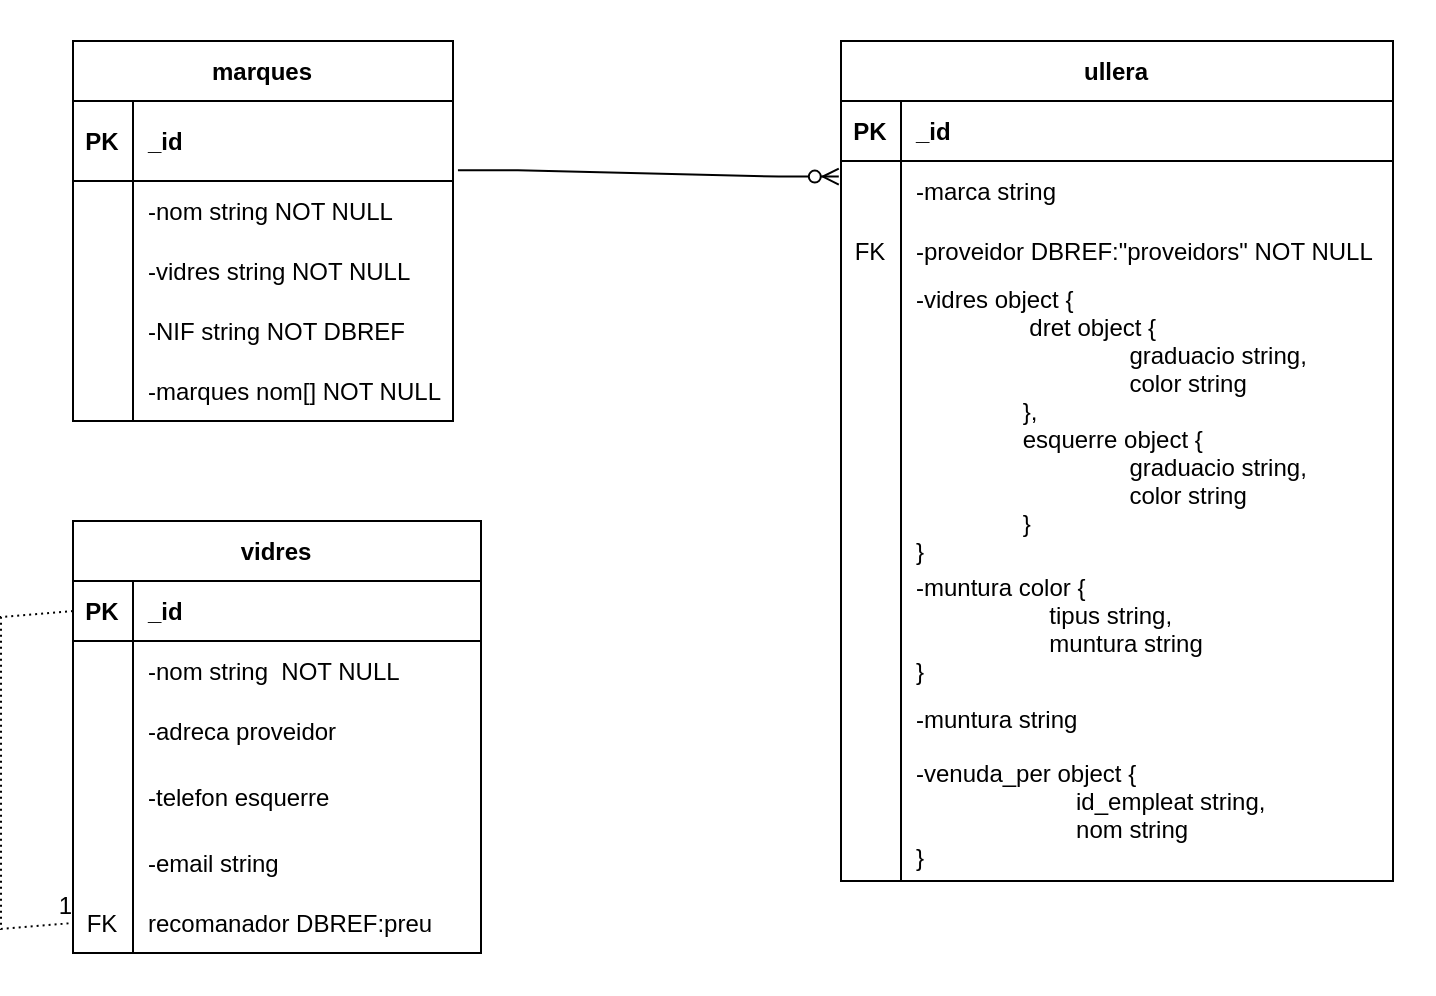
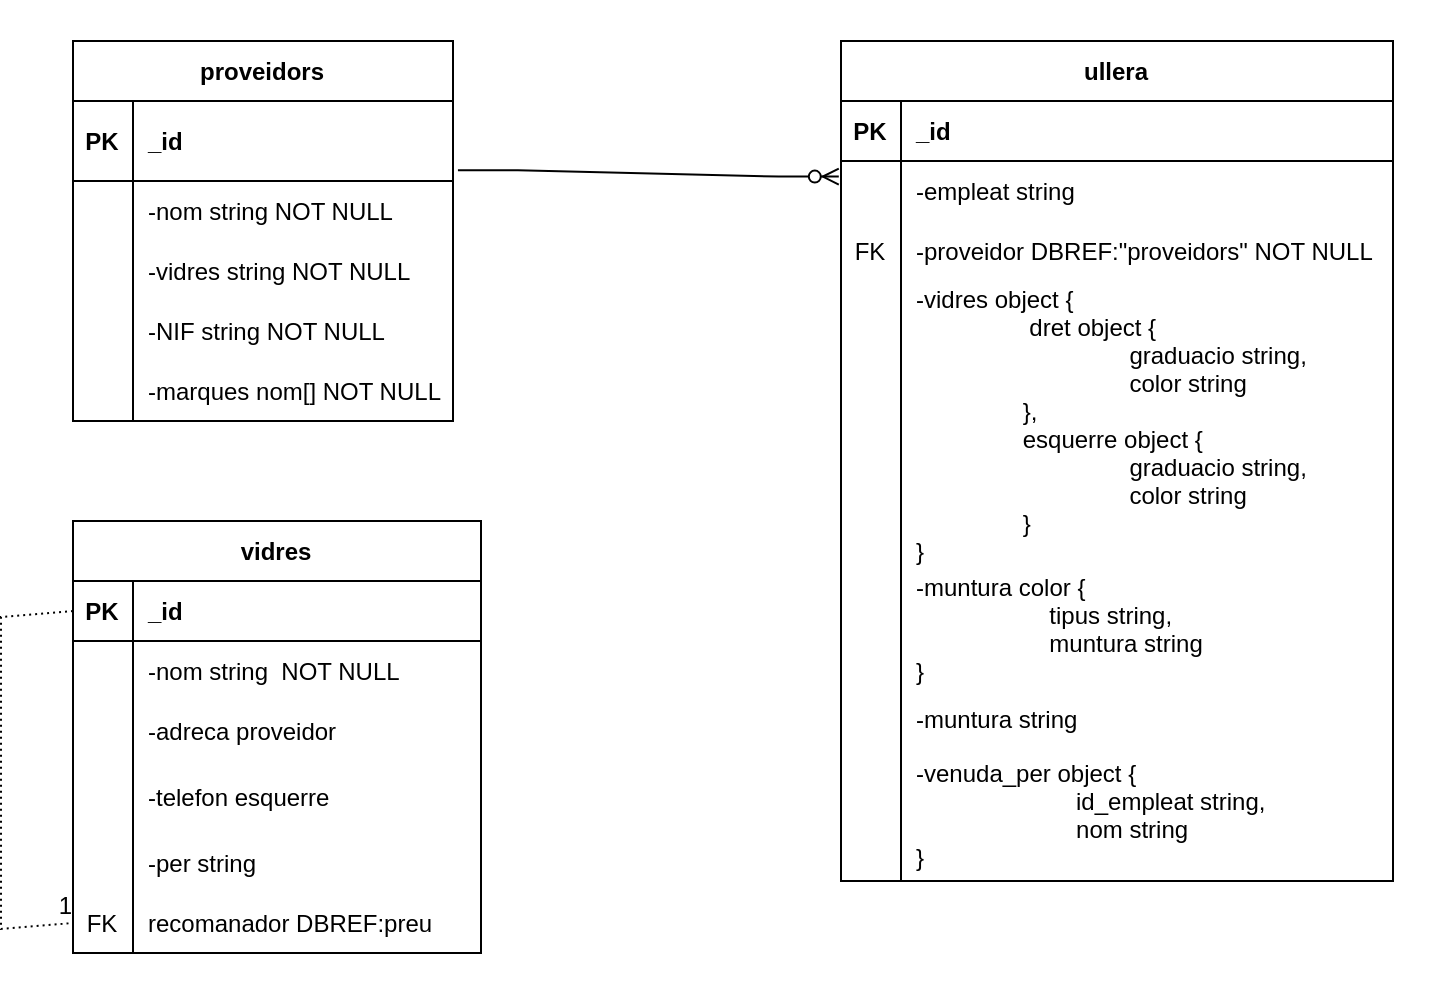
  <mxCell id="0" />
  <mxCell id="1" parent="0" />
- <mxCell id="2" value="marques" style="shape=table;startSize=30;container=1;collapsible=1;childLayout=tableLayout;fixedRows=1;rowLines=0;fontStyle=1;align=center;resizeLast=1;" parent="1" vertex="1"><mxGeometry x="20" y="20" width="190" height="190" as="geometry" /></mxCell>
+ <mxCell id="2" value="proveidors" style="shape=table;startSize=30;container=1;collapsible=1;childLayout=tableLayout;fixedRows=1;rowLines=0;fontStyle=1;align=center;resizeLast=1;" parent="1" vertex="1"><mxGeometry x="20" y="20" width="190" height="190" as="geometry" /></mxCell>
  <mxCell id="3" value="" style="shape=tableRow;horizontal=0;startSize=0;swimlaneHead=0;swimlaneBody=0;fillColor=none;collapsible=0;dropTarget=0;points=[[0,0.5],[1,0.5]];portConstraint=eastwest;top=0;left=0;right=0;bottom=1;" parent="2" vertex="1"><mxGeometry y="30" width="190" height="40" as="geometry" /></mxCell>
  <mxCell id="4" value="PK" style="shape=partialRectangle;connectable=0;fillColor=none;top=0;left=0;bottom=0;right=0;fontStyle=1;overflow=hidden;" parent="3" vertex="1"><mxGeometry width="30" height="40" as="geometry"><mxRectangle width="30" height="40" as="alternateBounds" /></mxGeometry></mxCell>
  <mxCell id="5" value="_id" style="shape=partialRectangle;connectable=0;fillColor=none;top=0;left=0;bottom=0;right=0;align=left;spacingLeft=6;fontStyle=1;overflow=hidden;" parent="3" vertex="1"><mxGeometry x="30" width="160" height="40" as="geometry"><mxRectangle width="160" height="40" as="alternateBounds" /></mxGeometry></mxCell>
  <mxCell id="6" value="" style="shape=tableRow;horizontal=0;startSize=0;swimlaneHead=0;swimlaneBody=0;fillColor=none;collapsible=0;dropTarget=0;points=[[0,0.5],[1,0.5]];portConstraint=eastwest;top=0;left=0;right=0;bottom=0;" parent="2" vertex="1"><mxGeometry y="70" width="190" height="30" as="geometry" /></mxCell>
  <mxCell id="7" value="" style="shape=partialRectangle;connectable=0;fillColor=none;top=0;left=0;bottom=0;right=0;editable=1;overflow=hidden;" parent="6" vertex="1"><mxGeometry width="30" height="30" as="geometry"><mxRectangle width="30" height="30" as="alternateBounds" /></mxGeometry></mxCell>
  <mxCell id="8" value="-nom string NOT NULL" style="shape=partialRectangle;connectable=0;fillColor=none;top=0;left=0;bottom=0;right=0;align=left;spacingLeft=6;overflow=hidden;" parent="6" vertex="1"><mxGeometry x="30" width="160" height="30" as="geometry"><mxRectangle width="160" height="30" as="alternateBounds" /></mxGeometry></mxCell>
  <mxCell id="9" value="" style="shape=tableRow;horizontal=0;startSize=0;swimlaneHead=0;swimlaneBody=0;fillColor=none;collapsible=0;dropTarget=0;points=[[0,0.5],[1,0.5]];portConstraint=eastwest;top=0;left=0;right=0;bottom=0;" parent="2" vertex="1"><mxGeometry y="100" width="190" height="30" as="geometry" /></mxCell>
  <mxCell id="10" value="" style="shape=partialRectangle;connectable=0;fillColor=none;top=0;left=0;bottom=0;right=0;editable=1;overflow=hidden;" parent="9" vertex="1"><mxGeometry width="30" height="30" as="geometry"><mxRectangle width="30" height="30" as="alternateBounds" /></mxGeometry></mxCell>
  <mxCell id="11" value="-vidres string NOT NULL" style="shape=partialRectangle;connectable=0;fillColor=none;top=0;left=0;bottom=0;right=0;align=left;spacingLeft=6;overflow=hidden;" parent="9" vertex="1"><mxGeometry x="30" width="160" height="30" as="geometry"><mxRectangle width="160" height="30" as="alternateBounds" /></mxGeometry></mxCell>
  <mxCell id="12" value="" style="shape=tableRow;horizontal=0;startSize=0;swimlaneHead=0;swimlaneBody=0;fillColor=none;collapsible=0;dropTarget=0;points=[[0,0.5],[1,0.5]];portConstraint=eastwest;top=0;left=0;right=0;bottom=0;" parent="2" vertex="1"><mxGeometry y="130" width="190" height="30" as="geometry" /></mxCell>
  <mxCell id="13" value="" style="shape=partialRectangle;connectable=0;fillColor=none;top=0;left=0;bottom=0;right=0;editable=1;overflow=hidden;" parent="12" vertex="1"><mxGeometry width="30" height="30" as="geometry"><mxRectangle width="30" height="30" as="alternateBounds" /></mxGeometry></mxCell>
- <mxCell id="14" value="-NIF string NOT DBREF" style="shape=partialRectangle;connectable=0;fillColor=none;top=0;left=0;bottom=0;right=0;align=left;spacingLeft=6;overflow=hidden;" parent="12" vertex="1"><mxGeometry x="30" width="160" height="30" as="geometry"><mxRectangle width="160" height="30" as="alternateBounds" /></mxGeometry></mxCell>
+ <mxCell id="14" value="-NIF string NOT NULL" style="shape=partialRectangle;connectable=0;fillColor=none;top=0;left=0;bottom=0;right=0;align=left;spacingLeft=6;overflow=hidden;" parent="12" vertex="1"><mxGeometry x="30" width="160" height="30" as="geometry"><mxRectangle width="160" height="30" as="alternateBounds" /></mxGeometry></mxCell>
  <mxCell id="15" value="" style="shape=tableRow;horizontal=0;startSize=0;swimlaneHead=0;swimlaneBody=0;fillColor=none;collapsible=0;dropTarget=0;points=[[0,0.5],[1,0.5]];portConstraint=eastwest;top=0;left=0;right=0;bottom=0;" parent="2" vertex="1"><mxGeometry y="160" width="190" height="30" as="geometry" /></mxCell>
  <mxCell id="16" value="" style="shape=partialRectangle;connectable=0;fillColor=none;top=0;left=0;bottom=0;right=0;editable=1;overflow=hidden;" parent="15" vertex="1"><mxGeometry width="30" height="30" as="geometry"><mxRectangle width="30" height="30" as="alternateBounds" /></mxGeometry></mxCell>
  <mxCell id="17" value="-marques nom[] NOT NULL" style="shape=partialRectangle;connectable=0;fillColor=none;top=0;left=0;bottom=0;right=0;align=left;spacingLeft=6;overflow=hidden;" parent="15" vertex="1"><mxGeometry x="30" width="160" height="30" as="geometry"><mxRectangle width="160" height="30" as="alternateBounds" /></mxGeometry></mxCell>
  <mxCell id="18" value="ullera" style="shape=table;startSize=30;container=1;collapsible=1;childLayout=tableLayout;fixedRows=1;rowLines=0;fontStyle=1;align=center;resizeLast=1;perimeterSpacing=1;" parent="1" vertex="1"><mxGeometry x="404" y="20" width="276" height="420" as="geometry" /></mxCell>
  <mxCell id="19" value="" style="shape=tableRow;horizontal=0;startSize=0;swimlaneHead=0;swimlaneBody=0;fillColor=none;collapsible=0;dropTarget=0;points=[[0,0.5],[1,0.5]];portConstraint=eastwest;top=0;left=0;right=0;bottom=1;" parent="18" vertex="1"><mxGeometry y="30" width="276" height="30" as="geometry" /></mxCell>
  <mxCell id="20" value="PK" style="shape=partialRectangle;connectable=0;fillColor=none;top=0;left=0;bottom=0;right=0;fontStyle=1;overflow=hidden;" parent="19" vertex="1"><mxGeometry width="30" height="30" as="geometry"><mxRectangle width="30" height="30" as="alternateBounds" /></mxGeometry></mxCell>
  <mxCell id="21" value="_id" style="shape=partialRectangle;connectable=0;fillColor=none;top=0;left=0;bottom=0;right=0;align=left;spacingLeft=6;fontStyle=1;overflow=hidden;" parent="19" vertex="1"><mxGeometry x="30" width="246" height="30" as="geometry"><mxRectangle width="246" height="30" as="alternateBounds" /></mxGeometry></mxCell>
  <mxCell id="22" value="" style="shape=tableRow;horizontal=0;startSize=0;swimlaneHead=0;swimlaneBody=0;fillColor=none;collapsible=0;dropTarget=0;points=[[0,0.5],[1,0.5]];portConstraint=eastwest;top=0;left=0;right=0;bottom=0;" parent="18" vertex="1"><mxGeometry y="60" width="276" height="30" as="geometry" /></mxCell>
  <mxCell id="23" value="" style="shape=partialRectangle;connectable=0;fillColor=none;top=0;left=0;bottom=0;right=0;editable=1;overflow=hidden;" parent="22" vertex="1"><mxGeometry width="30" height="30" as="geometry"><mxRectangle width="30" height="30" as="alternateBounds" /></mxGeometry></mxCell>
- <mxCell id="24" value="-marca string" style="shape=partialRectangle;connectable=0;fillColor=none;top=0;left=0;bottom=0;right=0;align=left;spacingLeft=6;overflow=hidden;perimeterSpacing=8;" parent="22" vertex="1"><mxGeometry x="30" width="246" height="30" as="geometry"><mxRectangle width="246" height="30" as="alternateBounds" /></mxGeometry></mxCell>
+ <mxCell id="24" value="-empleat string" style="shape=partialRectangle;connectable=0;fillColor=none;top=0;left=0;bottom=0;right=0;align=left;spacingLeft=6;overflow=hidden;perimeterSpacing=8;" parent="22" vertex="1"><mxGeometry x="30" width="246" height="30" as="geometry"><mxRectangle width="246" height="30" as="alternateBounds" /></mxGeometry></mxCell>
  <mxCell id="25" value="" style="shape=tableRow;horizontal=0;startSize=0;swimlaneHead=0;swimlaneBody=0;fillColor=none;collapsible=0;dropTarget=0;points=[[0,0.5],[1,0.5]];portConstraint=eastwest;top=0;left=0;right=0;bottom=0;perimeterSpacing=8;" parent="18" vertex="1"><mxGeometry y="90" width="276" height="30" as="geometry" /></mxCell>
  <mxCell id="26" value="FK" style="shape=partialRectangle;connectable=0;fillColor=none;top=0;left=0;bottom=0;right=0;editable=1;overflow=hidden;" parent="25" vertex="1"><mxGeometry width="30" height="30" as="geometry"><mxRectangle width="30" height="30" as="alternateBounds" /></mxGeometry></mxCell>
  <mxCell id="27" value="-proveidor DBREF:&quot;proveidors&quot; NOT NULL" style="shape=partialRectangle;connectable=0;fillColor=none;top=0;left=0;bottom=0;right=0;align=left;spacingLeft=6;overflow=hidden;" parent="25" vertex="1"><mxGeometry x="30" width="246" height="30" as="geometry"><mxRectangle width="246" height="30" as="alternateBounds" /></mxGeometry></mxCell>
  <mxCell id="28" value="" style="shape=tableRow;horizontal=0;startSize=0;swimlaneHead=0;swimlaneBody=0;fillColor=none;collapsible=0;dropTarget=0;points=[[0,0.5],[1,0.5]];portConstraint=eastwest;top=0;left=0;right=0;bottom=0;" parent="18" vertex="1"><mxGeometry y="120" width="276" height="144" as="geometry" /></mxCell>
  <mxCell id="29" value="" style="shape=partialRectangle;connectable=0;fillColor=none;top=0;left=0;bottom=0;right=0;editable=1;overflow=hidden;perimeterSpacing=2;" parent="28" vertex="1"><mxGeometry width="30" height="144" as="geometry"><mxRectangle width="30" height="144" as="alternateBounds" /></mxGeometry></mxCell>
  <mxCell id="30" value="-vidres object {&#10;                 dret object {&#10;                                graduacio string,&#10;                                color string&#10;                },&#10;                esquerre object {&#10;                                graduacio string,&#10;                                color string&#10;                }&#10;}" style="shape=partialRectangle;connectable=0;fillColor=none;top=0;left=0;bottom=0;right=0;align=left;spacingLeft=6;overflow=hidden;strokeColor=default;perimeterSpacing=2;" parent="28" vertex="1"><mxGeometry x="30" width="246" height="144" as="geometry"><mxRectangle width="246" height="144" as="alternateBounds" /></mxGeometry></mxCell>
  <mxCell id="31" value="" style="shape=tableRow;horizontal=0;startSize=0;swimlaneHead=0;swimlaneBody=0;fillColor=none;collapsible=0;dropTarget=0;points=[[0,0.5],[1,0.5]];portConstraint=eastwest;top=0;left=0;right=0;bottom=0;" parent="18" vertex="1"><mxGeometry y="264" width="276" height="60" as="geometry" /></mxCell>
  <mxCell id="32" value="" style="shape=partialRectangle;connectable=0;fillColor=none;top=0;left=0;bottom=0;right=0;editable=1;overflow=hidden;" parent="31" vertex="1"><mxGeometry width="30" height="60" as="geometry"><mxRectangle width="30" height="60" as="alternateBounds" /></mxGeometry></mxCell>
  <mxCell id="33" value="-muntura color {&#10;                    tipus string,&#10;                    muntura string&#10;}" style="shape=partialRectangle;connectable=0;fillColor=none;top=0;left=0;bottom=0;right=0;align=left;spacingLeft=6;overflow=hidden;" parent="31" vertex="1"><mxGeometry x="30" width="246" height="60" as="geometry"><mxRectangle width="246" height="60" as="alternateBounds" /></mxGeometry></mxCell>
  <mxCell id="34" value="" style="shape=tableRow;horizontal=0;startSize=0;swimlaneHead=0;swimlaneBody=0;fillColor=none;collapsible=0;dropTarget=0;points=[[0,0.5],[1,0.5]];portConstraint=eastwest;top=0;left=0;right=0;bottom=0;" parent="18" vertex="1"><mxGeometry y="324" width="276" height="30" as="geometry" /></mxCell>
  <mxCell id="35" value="" style="shape=partialRectangle;connectable=0;fillColor=none;top=0;left=0;bottom=0;right=0;editable=1;overflow=hidden;" parent="34" vertex="1"><mxGeometry width="30" height="30" as="geometry"><mxRectangle width="30" height="30" as="alternateBounds" /></mxGeometry></mxCell>
  <mxCell id="36" value="-muntura string" style="shape=partialRectangle;connectable=0;fillColor=none;top=0;left=0;bottom=0;right=0;align=left;spacingLeft=6;overflow=hidden;" parent="34" vertex="1"><mxGeometry x="30" width="246" height="30" as="geometry"><mxRectangle width="246" height="30" as="alternateBounds" /></mxGeometry></mxCell>
  <mxCell id="37" value="" style="shape=tableRow;horizontal=0;startSize=0;swimlaneHead=0;swimlaneBody=0;fillColor=none;collapsible=0;dropTarget=0;points=[[0,0.5],[1,0.5]];portConstraint=eastwest;top=0;left=0;right=0;bottom=0;" vertex="1" parent="18"><mxGeometry y="354" width="276" height="66" as="geometry" /></mxCell>
  <mxCell id="38" value="" style="shape=partialRectangle;connectable=0;fillColor=none;top=0;left=0;bottom=0;right=0;editable=1;overflow=hidden;" vertex="1" parent="37"><mxGeometry width="30" height="66" as="geometry"><mxRectangle width="30" height="66" as="alternateBounds" /></mxGeometry></mxCell>
  <mxCell id="39" value="-venuda_per object {&#10;                        id_empleat string,&#10;                        nom string&#10;}" style="shape=partialRectangle;connectable=0;fillColor=none;top=0;left=0;bottom=0;right=0;align=left;spacingLeft=6;overflow=hidden;" vertex="1" parent="37"><mxGeometry x="30" width="246" height="66" as="geometry"><mxRectangle width="246" height="66" as="alternateBounds" /></mxGeometry></mxCell>
  <mxCell id="40" value="" style="edgeStyle=entityRelationEdgeStyle;fontSize=12;html=1;endArrow=ERzeroToMany;endFill=1;rounded=0;entryX=-0.004;entryY=0.26;entryDx=0;entryDy=0;entryPerimeter=0;exitX=1.013;exitY=0.865;exitDx=0;exitDy=0;exitPerimeter=0;" parent="1" source="3" target="22" edge="1"><mxGeometry width="100" height="100" relative="1" as="geometry"><mxPoint x="140" y="672" as="sourcePoint" /><mxPoint x="240" y="572" as="targetPoint" /></mxGeometry></mxCell>
  <mxCell id="41" value="vidres" style="shape=table;startSize=30;container=1;collapsible=1;childLayout=tableLayout;fixedRows=1;rowLines=0;fontStyle=1;align=center;resizeLast=1;rounded=0;" vertex="1" parent="1"><mxGeometry x="20" y="260" width="204" height="216" as="geometry" /></mxCell>
  <mxCell id="42" value="" style="shape=tableRow;horizontal=0;startSize=0;swimlaneHead=0;swimlaneBody=0;fillColor=none;collapsible=0;dropTarget=0;points=[[0,0.5],[1,0.5]];portConstraint=eastwest;top=0;left=0;right=0;bottom=1;" vertex="1" parent="41"><mxGeometry y="30" width="204" height="30" as="geometry" /></mxCell>
  <mxCell id="43" value="PK" style="shape=partialRectangle;connectable=0;fillColor=none;top=0;left=0;bottom=0;right=0;fontStyle=1;overflow=hidden;" vertex="1" parent="42"><mxGeometry width="30" height="30" as="geometry"><mxRectangle width="30" height="30" as="alternateBounds" /></mxGeometry></mxCell>
  <mxCell id="44" value="_id" style="shape=partialRectangle;connectable=0;fillColor=none;top=0;left=0;bottom=0;right=0;align=left;spacingLeft=6;fontStyle=1;overflow=hidden;" vertex="1" parent="42"><mxGeometry x="30" width="174" height="30" as="geometry"><mxRectangle width="174" height="30" as="alternateBounds" /></mxGeometry></mxCell>
  <mxCell id="45" value="" style="shape=tableRow;horizontal=0;startSize=0;swimlaneHead=0;swimlaneBody=0;fillColor=none;collapsible=0;dropTarget=0;points=[[0,0.5],[1,0.5]];portConstraint=eastwest;top=0;left=0;right=0;bottom=0;" vertex="1" parent="41"><mxGeometry y="60" width="204" height="30" as="geometry" /></mxCell>
  <mxCell id="46" value="" style="shape=partialRectangle;connectable=0;fillColor=none;top=0;left=0;bottom=0;right=0;editable=1;overflow=hidden;" vertex="1" parent="45"><mxGeometry width="30" height="30" as="geometry"><mxRectangle width="30" height="30" as="alternateBounds" /></mxGeometry></mxCell>
  <mxCell id="47" value="-nom string  NOT NULL" style="shape=partialRectangle;connectable=0;fillColor=none;top=0;left=0;bottom=0;right=0;align=left;spacingLeft=6;overflow=hidden;" vertex="1" parent="45"><mxGeometry x="30" width="174" height="30" as="geometry"><mxRectangle width="174" height="30" as="alternateBounds" /></mxGeometry></mxCell>
  <mxCell id="48" value="" style="shape=tableRow;horizontal=0;startSize=0;swimlaneHead=0;swimlaneBody=0;fillColor=none;collapsible=0;dropTarget=0;points=[[0,0.5],[1,0.5]];portConstraint=eastwest;top=0;left=0;right=0;bottom=0;" vertex="1" parent="41"><mxGeometry y="90" width="204" height="30" as="geometry" /></mxCell>
  <mxCell id="49" value="" style="shape=partialRectangle;connectable=0;fillColor=none;top=0;left=0;bottom=0;right=0;editable=1;overflow=hidden;" vertex="1" parent="48"><mxGeometry width="30" height="30" as="geometry"><mxRectangle width="30" height="30" as="alternateBounds" /></mxGeometry></mxCell>
  <mxCell id="50" value="-adreca proveidor " style="shape=partialRectangle;connectable=0;fillColor=none;top=0;left=0;bottom=0;right=0;align=left;spacingLeft=6;overflow=hidden;" vertex="1" parent="48"><mxGeometry x="30" width="174" height="30" as="geometry"><mxRectangle width="174" height="30" as="alternateBounds" /></mxGeometry></mxCell>
  <mxCell id="51" value="" style="shape=tableRow;horizontal=0;startSize=0;swimlaneHead=0;swimlaneBody=0;fillColor=none;collapsible=0;dropTarget=0;points=[[0,0.5],[1,0.5]];portConstraint=eastwest;top=0;left=0;right=0;bottom=0;" vertex="1" parent="41"><mxGeometry y="120" width="204" height="36" as="geometry" /></mxCell>
  <mxCell id="52" value="" style="shape=partialRectangle;connectable=0;fillColor=none;top=0;left=0;bottom=0;right=0;editable=1;overflow=hidden;" vertex="1" parent="51"><mxGeometry width="30" height="36" as="geometry"><mxRectangle width="30" height="36" as="alternateBounds" /></mxGeometry></mxCell>
  <mxCell id="53" value="-telefon esquerre" style="shape=partialRectangle;connectable=0;fillColor=none;top=0;left=0;bottom=0;right=0;align=left;spacingLeft=6;overflow=hidden;" vertex="1" parent="51"><mxGeometry x="30" width="174" height="36" as="geometry"><mxRectangle width="174" height="36" as="alternateBounds" /></mxGeometry></mxCell>
  <mxCell id="54" value="" style="shape=tableRow;horizontal=0;startSize=0;swimlaneHead=0;swimlaneBody=0;fillColor=none;collapsible=0;dropTarget=0;points=[[0,0.5],[1,0.5]];portConstraint=eastwest;top=0;left=0;right=0;bottom=0;labelBorderColor=default;strokeColor=default;" vertex="1" parent="41"><mxGeometry y="156" width="204" height="30" as="geometry" /></mxCell>
  <mxCell id="55" value="" style="shape=partialRectangle;connectable=0;fillColor=none;top=0;left=0;bottom=0;right=0;editable=1;overflow=hidden;labelBorderColor=default;strokeColor=default;" vertex="1" parent="54"><mxGeometry width="30" height="30" as="geometry"><mxRectangle width="30" height="30" as="alternateBounds" /></mxGeometry></mxCell>
- <mxCell id="56" value="-email string" style="shape=partialRectangle;connectable=0;fillColor=none;top=0;left=0;bottom=0;right=0;align=left;spacingLeft=6;overflow=hidden;labelBorderColor=none;strokeColor=default;" vertex="1" parent="54"><mxGeometry x="30" width="174" height="30" as="geometry"><mxRectangle width="174" height="30" as="alternateBounds" /></mxGeometry></mxCell>
+ <mxCell id="56" value="-per string" style="shape=partialRectangle;connectable=0;fillColor=none;top=0;left=0;bottom=0;right=0;align=left;spacingLeft=6;overflow=hidden;labelBorderColor=none;strokeColor=default;" vertex="1" parent="54"><mxGeometry x="30" width="174" height="30" as="geometry"><mxRectangle width="174" height="30" as="alternateBounds" /></mxGeometry></mxCell>
  <mxCell id="57" value="" style="shape=tableRow;horizontal=0;startSize=0;swimlaneHead=0;swimlaneBody=0;fillColor=none;collapsible=0;dropTarget=0;points=[[0,0.5],[1,0.5]];portConstraint=eastwest;top=0;left=0;right=0;bottom=0;rounded=0;labelBorderColor=none;strokeColor=#CC0000;" vertex="1" parent="41"><mxGeometry y="186" width="204" height="30" as="geometry" /></mxCell>
  <mxCell id="58" value="FK" style="shape=partialRectangle;connectable=0;fillColor=none;top=0;left=0;bottom=0;right=0;editable=1;overflow=hidden;rounded=0;labelBorderColor=none;strokeColor=#CC0000;" vertex="1" parent="57"><mxGeometry width="30" height="30" as="geometry"><mxRectangle width="30" height="30" as="alternateBounds" /></mxGeometry></mxCell>
  <mxCell id="59" value="recomanador DBREF:preu" style="shape=partialRectangle;connectable=0;fillColor=none;top=0;left=0;bottom=0;right=0;align=left;spacingLeft=6;overflow=hidden;rounded=0;labelBorderColor=none;strokeColor=#CC0000;" vertex="1" parent="57"><mxGeometry x="30" width="174" height="30" as="geometry"><mxRectangle width="174" height="30" as="alternateBounds" /></mxGeometry></mxCell>
  <mxCell id="60" value="" style="endArrow=none;html=1;rounded=0;dashed=1;dashPattern=1 2;entryX=0;entryY=0.5;entryDx=0;entryDy=0;exitX=0;exitY=0.5;exitDx=0;exitDy=0;" edge="1" parent="41" source="42" target="57"><mxGeometry relative="1" as="geometry"><mxPoint x="-156" y="240" as="sourcePoint" /><mxPoint x="4" y="240" as="targetPoint" /><Array as="points"><mxPoint x="-36" y="48" /><mxPoint x="-36" y="132" /><mxPoint x="-36" y="204" /></Array></mxGeometry></mxCell>
  <mxCell id="61" value="1" style="resizable=0;html=1;align=right;verticalAlign=bottom;rounded=0;labelBorderColor=none;strokeColor=#CC0000;fillColor=none;" connectable="0" vertex="1" parent="60"><mxGeometry x="1" relative="1" as="geometry" /></mxCell>
